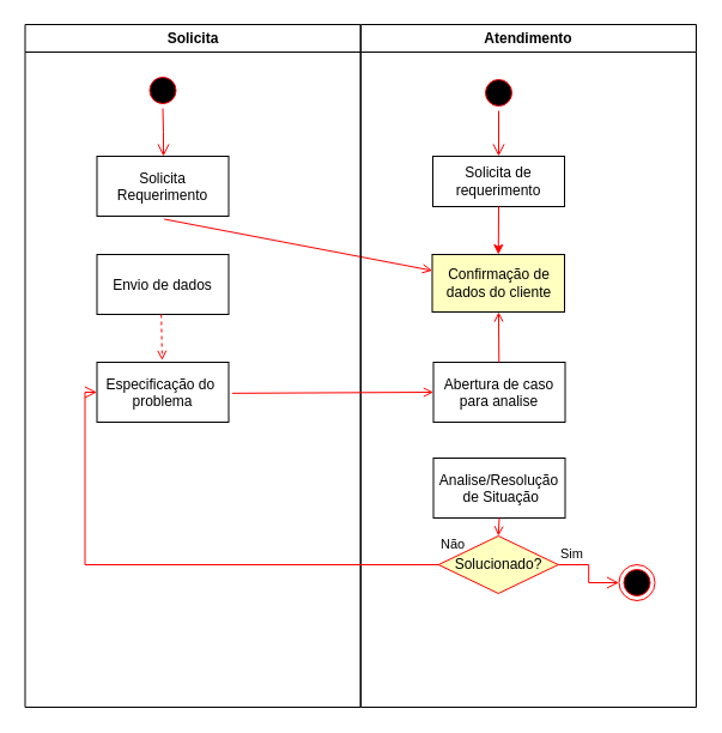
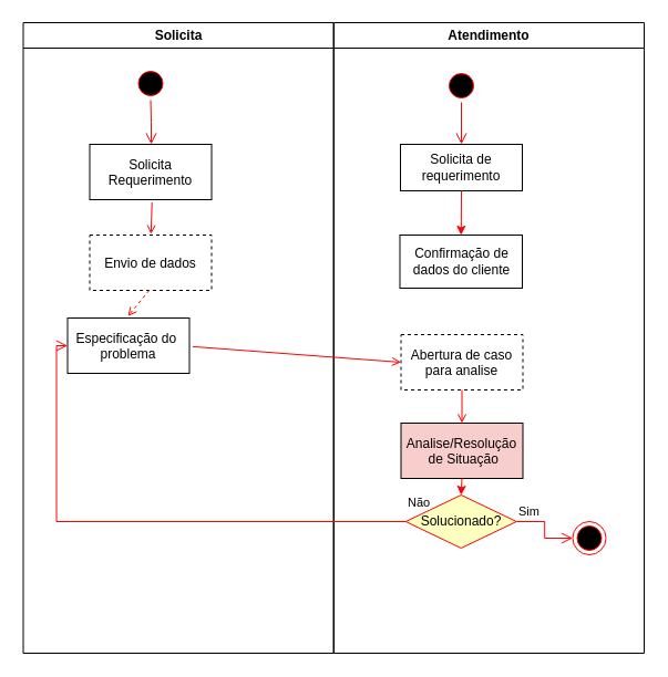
  <mxCell id="0" />
  <mxCell id="1" parent="0" />
  <mxCell id="2" value="Solicita" style="swimlane;whiteSpace=wrap" parent="1" vertex="1"><mxGeometry x="20.5" y="20" width="280" height="570" as="geometry" /></mxCell>
  <mxCell id="3" value="" style="ellipse;shape=startState;fillColor=#000000;strokeColor=#ff0000;" parent="2" vertex="1"><mxGeometry x="100" y="40" width="30" height="30" as="geometry" /></mxCell>
  <mxCell id="4" value="" style="edgeStyle=elbowEdgeStyle;elbow=horizontal;verticalAlign=bottom;endArrow=open;endSize=8;strokeColor=#FF0000;endFill=1;rounded=0" parent="2" source="3" target="5" edge="1"><mxGeometry x="100" y="40" as="geometry"><mxPoint x="115" y="110" as="targetPoint" /></mxGeometry></mxCell>
  <mxCell id="5" value="Solicita&#10;Requerimento" style="" parent="2" vertex="1"><mxGeometry x="60" y="110" width="110" height="50" as="geometry" /></mxCell>
- <mxCell id="6" value="Envio de dados" style="" parent="2" vertex="1"><mxGeometry x="60" y="192" width="110" height="50" as="geometry" /></mxCell>
- <mxCell id="7" value="" style="endArrow=open;strokeColor=#FF0000;endFill=1;rounded=0;exitX=0.511;exitY=1.05;exitDx=0;exitDy=0;exitPerimeter=0;" parent="2" source="5" target="21" edge="1"><mxGeometry relative="1" as="geometry"><mxPoint x="115.5" y="222" as="targetPoint" /></mxGeometry></mxCell>
- <mxCell id="8" value="Especificação do &#10;problema" style="" parent="2" vertex="1"><mxGeometry x="60" y="282" width="110" height="50" as="geometry" /></mxCell>
+ <mxCell id="6" value="Envio de dados" style="dashed=1;" parent="2" vertex="1"><mxGeometry x="60" y="192" width="110" height="50" as="geometry" /></mxCell>
+ <mxCell id="7" value="" style="endArrow=open;strokeColor=#FF0000;endFill=1;rounded=0;entryX=0.503;entryY=-0.017;entryDx=0;entryDy=0;entryPerimeter=0;exitX=0.511;exitY=1.05;exitDx=0;exitDy=0;exitPerimeter=0;" parent="2" source="5" target="6" edge="1"><mxGeometry relative="1" as="geometry"><mxPoint x="115.5" y="222" as="targetPoint" /></mxGeometry></mxCell>
+ <mxCell id="8" value="Especificação do &#10;problema" style="" parent="2" vertex="1"><mxGeometry x="40" y="267" width="110" height="50" as="geometry" /></mxCell>
  <mxCell id="9" value="" style="endArrow=open;strokeColor=#FF0000;endFill=1;rounded=0;entryX=0.495;entryY=-0.033;entryDx=0;entryDy=0;entryPerimeter=0;exitX=0.488;exitY=1;exitDx=0;exitDy=0;exitPerimeter=0;dashed=1;" parent="2" source="6" target="8" edge="1"><mxGeometry relative="1" as="geometry"><mxPoint x="135.5" y="292" as="sourcePoint" /></mxGeometry></mxCell>
  <mxCell id="10" value="Atendimento" style="swimlane;whiteSpace=wrap" parent="1" vertex="1"><mxGeometry x="301" y="20" width="280" height="570" as="geometry" /></mxCell>
- <mxCell id="11" value="Abertura de caso&#10;para analise" style="" parent="10" vertex="1"><mxGeometry x="60.5" y="282" width="110" height="50" as="geometry" /></mxCell>
- <mxCell id="12" value="Analise/Resolução&#10; de Situação" style="" parent="10" vertex="1"><mxGeometry x="60.5" y="362" width="110" height="50" as="geometry" /></mxCell>
- <mxCell id="13" value="" style="endArrow=open;strokeColor=#FF0000;endFill=1;rounded=0;" parent="10" source="11" target="21" edge="1"><mxGeometry relative="1" as="geometry" /></mxCell>
+ <mxCell id="11" value="Abertura de caso&#10;para analise" style="dashed=1;" parent="10" vertex="1"><mxGeometry x="60.5" y="282" width="110" height="50" as="geometry" /></mxCell>
+ <mxCell id="12" value="Analise/Resolução&#10; de Situação" style="fillColor=#f8cecc;" parent="10" vertex="1"><mxGeometry x="60.5" y="362" width="110" height="50" as="geometry" /></mxCell>
+ <mxCell id="13" value="" style="endArrow=open;strokeColor=#FF0000;endFill=1;rounded=0" parent="10" source="11" target="12" edge="1"><mxGeometry relative="1" as="geometry" /></mxCell>
  <mxCell id="14" value="" style="ellipse;html=1;shape=startState;fillColor=#000000;strokeColor=#ff0000;" vertex="1" parent="10"><mxGeometry x="100" y="42" width="30" height="30" as="geometry" /></mxCell>
  <mxCell id="15" value="" style="edgeStyle=orthogonalEdgeStyle;html=1;verticalAlign=bottom;endArrow=open;endSize=8;strokeColor=#ff0000;rounded=0;entryX=0.5;entryY=0;entryDx=0;entryDy=0;" edge="1" source="14" parent="10" target="20"><mxGeometry relative="1" as="geometry"><mxPoint x="135.5" y="92" as="targetPoint" /></mxGeometry></mxCell>
  <mxCell id="16" value="Sim" style="edgeStyle=orthogonalEdgeStyle;html=1;align=left;verticalAlign=bottom;endArrow=open;endSize=8;strokeColor=#ff0000;rounded=0;entryX=0;entryY=0.5;entryDx=0;entryDy=0;" edge="1" source="17" parent="10" target="19"><mxGeometry x="-1" relative="1" as="geometry"><mxPoint x="185.5" y="522" as="targetPoint" /></mxGeometry></mxCell>
  <mxCell id="17" value="Solucionado?" style="rhombus;whiteSpace=wrap;html=1;fillColor=#ffffc0;strokeColor=#ff0000;" vertex="1" parent="10"><mxGeometry x="64.75" y="427" width="100" height="48" as="geometry" /></mxCell>
- <mxCell id="18" value="" style="endArrow=open;html=1;rounded=0;strokeColor=#FF0000;entryX=0.5;entryY=0;entryDx=0;entryDy=0;exitX=0.5;exitY=1;exitDx=0;exitDy=0;" edge="1" parent="10" source="12" target="17"><mxGeometry width="50" height="50" relative="1" as="geometry"><mxPoint x="95.5" y="402" as="sourcePoint" /><mxPoint x="165.5" y="322" as="targetPoint" /></mxGeometry></mxCell>
+ <mxCell id="18" value="" style="endArrow=classic;html=1;rounded=0;strokeColor=#FF0000;entryX=0.5;entryY=0;entryDx=0;entryDy=0;exitX=0.5;exitY=1;exitDx=0;exitDy=0;" edge="1" parent="10" source="12" target="17"><mxGeometry width="50" height="50" relative="1" as="geometry"><mxPoint x="95.5" y="402" as="sourcePoint" /><mxPoint x="165.5" y="322" as="targetPoint" /></mxGeometry></mxCell>
  <mxCell id="19" value="" style="ellipse;shape=endState;fillColor=#000000;strokeColor=#ff0000" parent="10" vertex="1"><mxGeometry x="215.5" y="451" width="30" height="30" as="geometry" /></mxCell>
  <mxCell id="20" value="Solicita de requerimento" style="rounded=0;whiteSpace=wrap;html=1;" vertex="1" parent="10"><mxGeometry x="60" y="110" width="110" height="42" as="geometry" /></mxCell>
- <mxCell id="21" value="Confirmação de dados do cliente" style="rounded=0;whiteSpace=wrap;html=1;fillColor=#ffffc0;" vertex="1" parent="10"><mxGeometry x="59.5" y="192" width="110.5" height="48" as="geometry" /></mxCell>
+ <mxCell id="21" value="Confirmação de dados do cliente" style="rounded=0;whiteSpace=wrap;html=1;" vertex="1" parent="10"><mxGeometry x="59.5" y="192" width="110.5" height="48" as="geometry" /></mxCell>
  <mxCell id="22" value="" style="endArrow=classic;html=1;rounded=0;strokeColor=#FF0000;exitX=0.5;exitY=1;exitDx=0;exitDy=0;entryX=0.5;entryY=0;entryDx=0;entryDy=0;" edge="1" parent="10" source="20" target="21"><mxGeometry width="50" height="50" relative="1" as="geometry"><mxPoint x="205.5" y="182" as="sourcePoint" /><mxPoint x="255.5" y="132" as="targetPoint" /></mxGeometry></mxCell>
  <mxCell id="23" value="" style="endArrow=open;strokeColor=#FF0000;endFill=1;rounded=0;entryX=0;entryY=0.5;entryDx=0;entryDy=0;exitX=1.026;exitY=0.517;exitDx=0;exitDy=0;exitPerimeter=0;" parent="1" source="8" target="11" edge="1"><mxGeometry relative="1" as="geometry"><mxPoint x="196" y="370" as="sourcePoint" /></mxGeometry></mxCell>
  <mxCell id="24" value="Não" style="edgeStyle=orthogonalEdgeStyle;html=1;align=left;verticalAlign=top;endArrow=open;endSize=8;strokeColor=#ff0000;rounded=0;exitX=0;exitY=0.5;exitDx=0;exitDy=0;entryX=0;entryY=0.5;entryDx=0;entryDy=0;" edge="1" source="17" parent="1" target="8"><mxGeometry x="-1" y="-30" relative="1" as="geometry"><mxPoint x="195.5" y="462" as="targetPoint" /><mxPoint as="offset" /></mxGeometry></mxCell>
